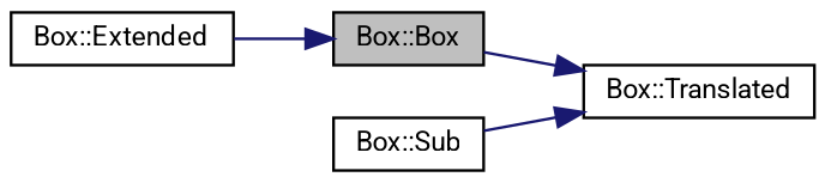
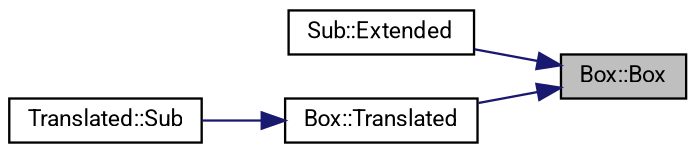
  digraph {
    fontname=Roboto
    rankdir=RL
    node [color=black fillcolor=white fontname=Roboto fontsize=10 shape=record style=filled]
    edge [color=midnightblue dir=back fontname=Roboto fontsize=10 labelfontname=Helvetica labelfontsize=10 style=solid]
    n1 [fillcolor=grey75 fontcolor=black height=0.2 label="Box::Box" width=0.4]
-   n2 [height=0.2 label="Box::Extended" width=0.4]
+   n2 [height=0.2 label="Sub::Extended" width=0.4]
    n3 [height=0.2 label="Box::Translated" width=0.4]
-   n4 [height=0.2 label="Box::Sub" width=0.4]
+   n4 [height=0.2 label="Translated::Sub" width=0.4]
    n1 -> n2
-   n3 -> n1
+   n1 -> n3
    n3 -> n4
  }
